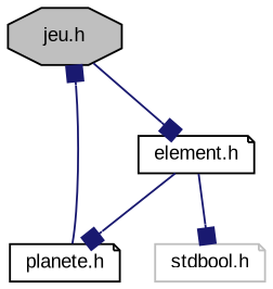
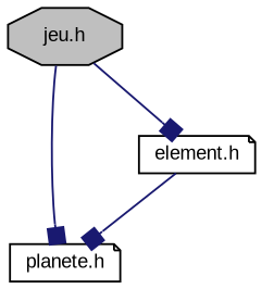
  digraph {
    fontname="Liberation Sans"
    node [color=black fillcolor=white fontname="Liberation Sans" fontsize=10 shape=note style=filled]
    edge [arrowhead=box color=midnightblue fontname="Liberation Sans" fontsize=10 labelfontname=Helvetica labelfontsize=10 style=solid]
    n1 [fillcolor=grey75 fontcolor=black height=0.2 label="jeu.h" shape=octagon width=0.4]
    n2 [height=0.2 label="planete.h" width=0.4]
    n3 [height=0.2 label="element.h" width=0.4]
-   n4 [color=grey75 height=0.2 label="stdbool.h" width=0.4]
-   n2 -> n1
+   n1 -> n2
    n1 -> n3
    n3 -> n2
-   n3 -> n4
  }
